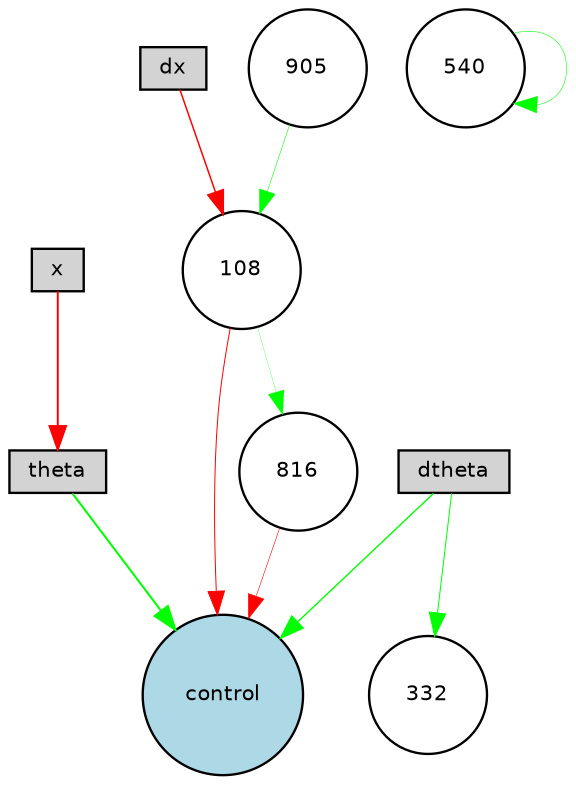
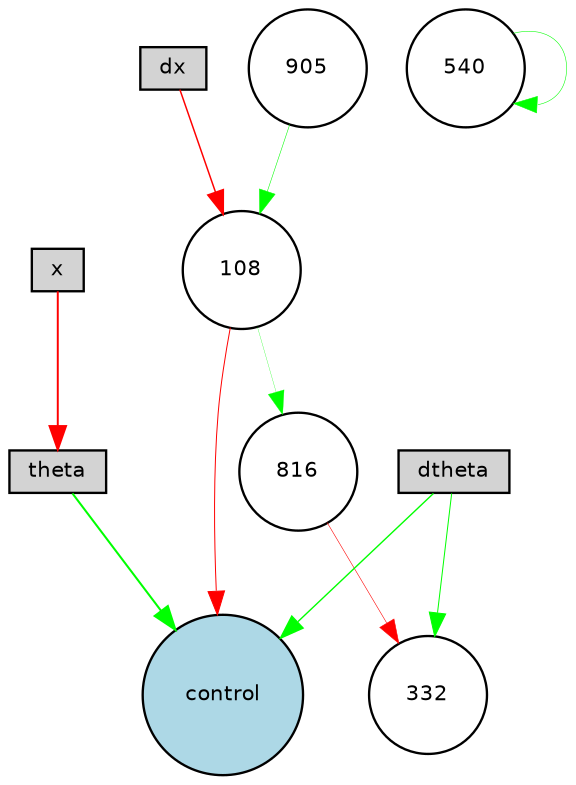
  digraph {
    fontname="DejaVu Sans"
    node [fillcolor=lightgray fontname="DejaVu Sans" fontsize=9 shape=circle style=filled]
    edge [color=green fontname="DejaVu Sans" style=solid]
    x [height=0.2 shape=box width=0.2]
    theta [height=0.2 shape=box width=0.2]
    108 [fillcolor=white height=0.2 width=0.2]
    control [fillcolor=lightblue height=0.2 width=0.2]
    816 [fillcolor=white height=0.2 width=0.2]
    dx [height=0.2 shape=box width=0.2]
    dtheta [height=0.2 shape=box width=0.2]
    332 [fillcolor=white height=0.2 width=0.2]
    905 [fillcolor=white height=0.2 width=0.2]
    540 [height=0.2 width=0.2 fillcolor="" style=""]
    x -> theta [color=red penwidth=0.830098037836063]
    theta -> control [penwidth=0.862893231288893]
    108 -> control [color=red penwidth=0.4209082922946171]
    108 -> 816 [penwidth=0.12011428212744416]
-   816 -> control [color=red penwidth=0.24258257689869964]
+   816 -> 332 [color=red penwidth=0.24258257689869964]
    dx -> 108 [color=red penwidth=0.6307924170941064]
    dtheta -> control [penwidth=0.5904038030186549]
    dtheta -> 332 [penwidth=0.4223373800365672]
    905 -> 108 [penwidth=0.22907840569995888]
    540 -> 540 [penwidth=0.2325106305572451]
  }
